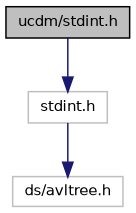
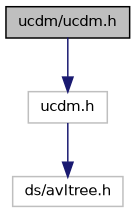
  digraph {
    node [color=grey75 fontname=Helvetica fontsize=10 shape=record]
    edge [color=midnightblue fontname=Helvetica fontsize=10 labelfontname=Helvetica labelfontsize=10 style=solid]
-   n1 [color=black fillcolor=grey75 fontcolor=black height=0.2 label="ucdm/stdint.h" style=filled width=0.4]
-   n2 [height=0.2 label="stdint.h" width=0.4]
+   n1 [color=black fillcolor=grey75 fontcolor=black height=0.2 label="ucdm/ucdm.h" style=filled width=0.4]
+   n2 [height=0.2 label="ucdm.h" width=0.4]
    n3 [height=0.2 label="ds/avltree.h" width=0.4]
    n1 -> n2
    n2 -> n3
  }
